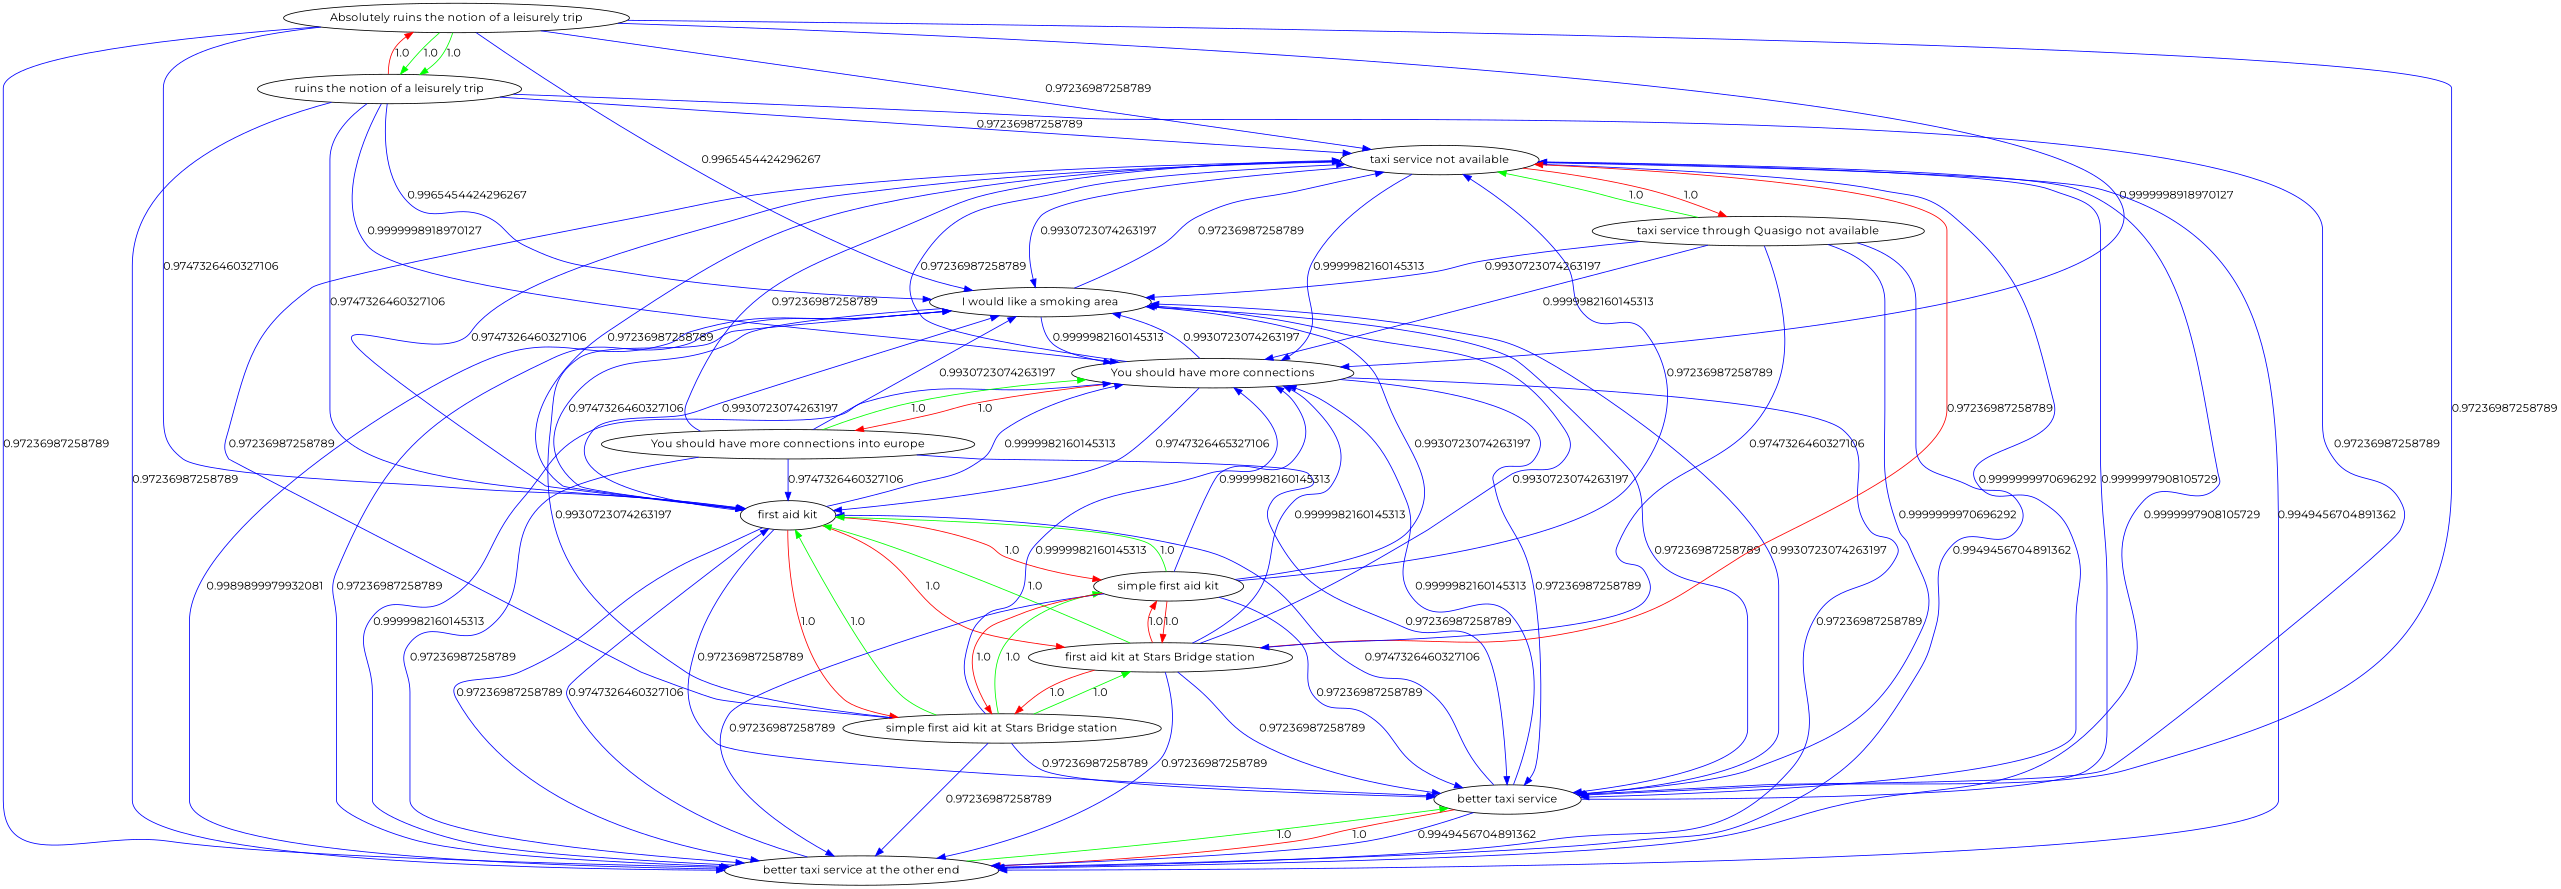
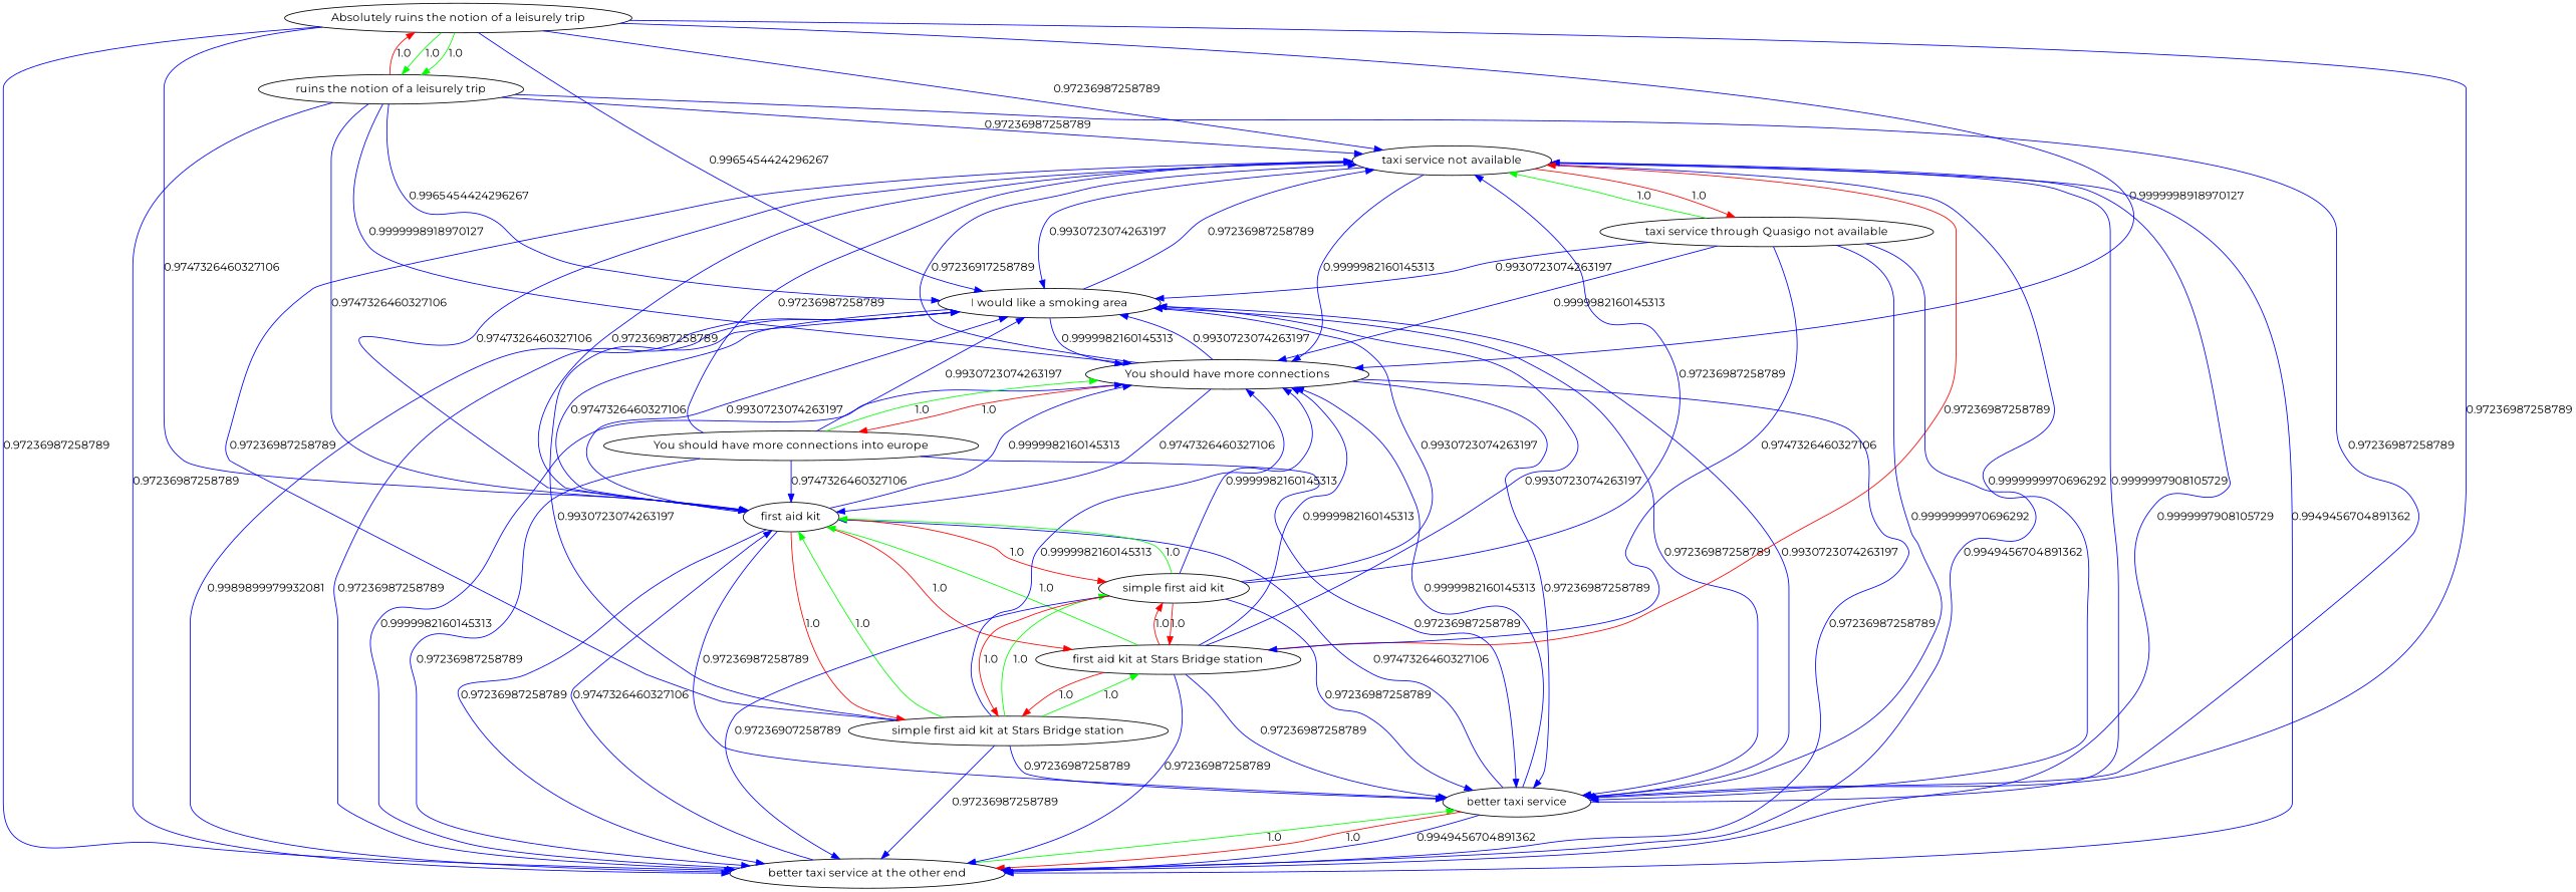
  digraph {
    fontname=Montserrat
    node [fontname=Montserrat]
    edge [color=blue fontname=Montserrat]
    "Absolutely ruins the notion of a leisurely trip"
    "ruins the notion of a leisurely trip"
    "I would like a smoking area"
    "You should have more connections"
    "better taxi service at the other end"
    "better taxi service"
    "first aid kit"
    "taxi service not available"
    "You should have more connections into europe"
    "simple first aid kit at Stars Bridge station"
    "first aid kit at Stars Bridge station"
    "simple first aid kit"
    "taxi service through Quasigo not available"
    "Absolutely ruins the notion of a leisurely trip" -> "ruins the notion of a leisurely trip" [color=green label=1.0]
    "Absolutely ruins the notion of a leisurely trip" -> "ruins the notion of a leisurely trip" [color=green label=1.0]
    "Absolutely ruins the notion of a leisurely trip" -> "I would like a smoking area" [label=0.9965454424296267]
    "Absolutely ruins the notion of a leisurely trip" -> "You should have more connections" [label=0.9999998918970127]
    "Absolutely ruins the notion of a leisurely trip" -> "better taxi service at the other end" [label=0.97236987258789]
    "Absolutely ruins the notion of a leisurely trip" -> "better taxi service" [label=0.97236987258789]
    "Absolutely ruins the notion of a leisurely trip" -> "first aid kit" [label=0.9747326460327106]
    "Absolutely ruins the notion of a leisurely trip" -> "taxi service not available" [label=0.97236987258789]
    "ruins the notion of a leisurely trip" -> "Absolutely ruins the notion of a leisurely trip" [color=red label=1.0]
    "ruins the notion of a leisurely trip" -> "I would like a smoking area" [label=0.9965454424296267]
    "ruins the notion of a leisurely trip" -> "You should have more connections" [label=0.9999998918970127]
    "ruins the notion of a leisurely trip" -> "better taxi service at the other end" [label=0.97236987258789]
    "ruins the notion of a leisurely trip" -> "better taxi service" [label=0.97236987258789]
    "ruins the notion of a leisurely trip" -> "first aid kit" [label=0.9747326460327106]
    "ruins the notion of a leisurely trip" -> "taxi service not available" [label=0.97236987258789]
    "I would like a smoking area" -> "You should have more connections" [label=0.9999982160145313]
    "I would like a smoking area" -> "better taxi service at the other end" [label=0.97236987258789]
    "I would like a smoking area" -> "better taxi service" [label=0.97236987258789]
    "I would like a smoking area" -> "first aid kit" [label=0.9747326460327106]
    "I would like a smoking area" -> "taxi service not available" [label=0.97236987258789]
    "You should have more connections" -> "I would like a smoking area" [label=0.9930723074263197]
    "You should have more connections" -> "better taxi service at the other end" [label=0.97236987258789]
    "You should have more connections" -> "better taxi service" [label=0.97236987258789]
-   "You should have more connections" -> "first aid kit" [label=0.9747326465327106]
-   "You should have more connections" -> "taxi service not available" [label=0.97236987258789]
+   "You should have more connections" -> "first aid kit" [label=0.9747326460327106]
+   "You should have more connections" -> "taxi service not available" [label=0.97236917258789]
    "You should have more connections" -> "You should have more connections into europe" [color=red label=1.0]
    "better taxi service at the other end" -> "I would like a smoking area" [label=0.9989899979932081]
    "better taxi service at the other end" -> "You should have more connections" [label=0.9999982160145313]
    "better taxi service at the other end" -> "better taxi service" [color=green label=1.0]
    "better taxi service at the other end" -> "first aid kit" [label=0.9747326460327106]
    "better taxi service at the other end" -> "taxi service not available" [label=0.9999997908105729]
    "better taxi service" -> "I would like a smoking area" [label=0.9930723074263197]
    "better taxi service" -> "You should have more connections" [label=0.9999982160145313]
    "better taxi service" -> "better taxi service at the other end" [color=red label=1.0]
    "better taxi service" -> "better taxi service at the other end" [label=0.9949456704891362]
    "better taxi service" -> "first aid kit" [label=0.9747326460327106]
    "better taxi service" -> "taxi service not available" [label=0.9999997908105729]
    "first aid kit" -> "I would like a smoking area" [label=0.9930723074263197]
    "first aid kit" -> "You should have more connections" [label=0.9999982160145313]
    "first aid kit" -> "better taxi service at the other end" [label=0.97236987258789]
    "first aid kit" -> "better taxi service" [label=0.97236987258789]
    "first aid kit" -> "taxi service not available" [label=0.97236987258789]
    "first aid kit" -> "simple first aid kit at Stars Bridge station" [color=red label=1.0]
    "first aid kit" -> "first aid kit at Stars Bridge station" [color=red label=1.0]
    "first aid kit" -> "simple first aid kit" [color=red label=1.0]
    "taxi service not available" -> "I would like a smoking area" [label=0.9930723074263197]
    "taxi service not available" -> "You should have more connections" [label=0.9999982160145313]
    "taxi service not available" -> "better taxi service at the other end" [label=0.9949456704891362]
    "taxi service not available" -> "better taxi service" [label=0.9999999970696292]
    "taxi service not available" -> "first aid kit" [label=0.9747326460327106]
    "taxi service not available" -> "taxi service through Quasigo not available" [color=red label=1.0]
    "You should have more connections into europe" -> "I would like a smoking area" [label=0.9930723074263197]
    "You should have more connections into europe" -> "You should have more connections" [color=green label=1.0]
    "You should have more connections into europe" -> "better taxi service at the other end" [label=0.97236987258789]
    "You should have more connections into europe" -> "better taxi service" [label=0.97236987258789]
    "You should have more connections into europe" -> "first aid kit" [label=0.9747326460327106]
    "You should have more connections into europe" -> "taxi service not available" [label=0.97236987258789]
    "simple first aid kit at Stars Bridge station" -> "I would like a smoking area" [label=0.9930723074263197]
    "simple first aid kit at Stars Bridge station" -> "You should have more connections" [label=0.9999982160145313]
    "simple first aid kit at Stars Bridge station" -> "better taxi service at the other end" [label=0.97236987258789]
    "simple first aid kit at Stars Bridge station" -> "better taxi service" [label=0.97236987258789]
    "simple first aid kit at Stars Bridge station" -> "first aid kit" [color=green label=1.0]
    "simple first aid kit at Stars Bridge station" -> "taxi service not available" [label=0.97236987258789]
    "simple first aid kit at Stars Bridge station" -> "first aid kit at Stars Bridge station" [color=green label=1.0]
    "simple first aid kit at Stars Bridge station" -> "simple first aid kit" [color=green label=1.0]
    "first aid kit at Stars Bridge station" -> "I would like a smoking area" [label=0.9930723074263197]
    "first aid kit at Stars Bridge station" -> "You should have more connections" [label=0.9999982160145313]
    "first aid kit at Stars Bridge station" -> "better taxi service at the other end" [label=0.97236987258789]
    "first aid kit at Stars Bridge station" -> "better taxi service" [label=0.97236987258789]
    "first aid kit at Stars Bridge station" -> "first aid kit" [color=green label=1.0]
    "first aid kit at Stars Bridge station" -> "taxi service not available" [color=red label=0.97236987258789]
    "first aid kit at Stars Bridge station" -> "simple first aid kit at Stars Bridge station" [color=red label=1.0]
    "first aid kit at Stars Bridge station" -> "simple first aid kit" [color=red label=1.0]
    "simple first aid kit" -> "I would like a smoking area" [label=0.9930723074263197]
    "simple first aid kit" -> "You should have more connections" [label=0.9999982160145313]
-   "simple first aid kit" -> "better taxi service at the other end" [label=0.97236987258789]
+   "simple first aid kit" -> "better taxi service at the other end" [label=0.97236907258789]
    "simple first aid kit" -> "better taxi service" [label=0.97236987258789]
    "simple first aid kit" -> "first aid kit" [color=green label=1.0]
    "simple first aid kit" -> "taxi service not available" [label=0.97236987258789]
    "simple first aid kit" -> "simple first aid kit at Stars Bridge station" [color=red label=1.0]
    "simple first aid kit" -> "first aid kit at Stars Bridge station" [color=red label=1.0]
    "taxi service through Quasigo not available" -> "I would like a smoking area" [label=0.9930723074263197]
    "taxi service through Quasigo not available" -> "You should have more connections" [label=0.9999982160145313]
    "taxi service through Quasigo not available" -> "better taxi service at the other end" [label=0.9949456704891362]
    "taxi service through Quasigo not available" -> "better taxi service" [label=0.9999999970696292]
    "taxi service through Quasigo not available" -> "taxi service not available" [color=green label=1.0]
    "taxi service through Quasigo not available" -> "first aid kit at Stars Bridge station" [label=0.9747326460327106]
  }
